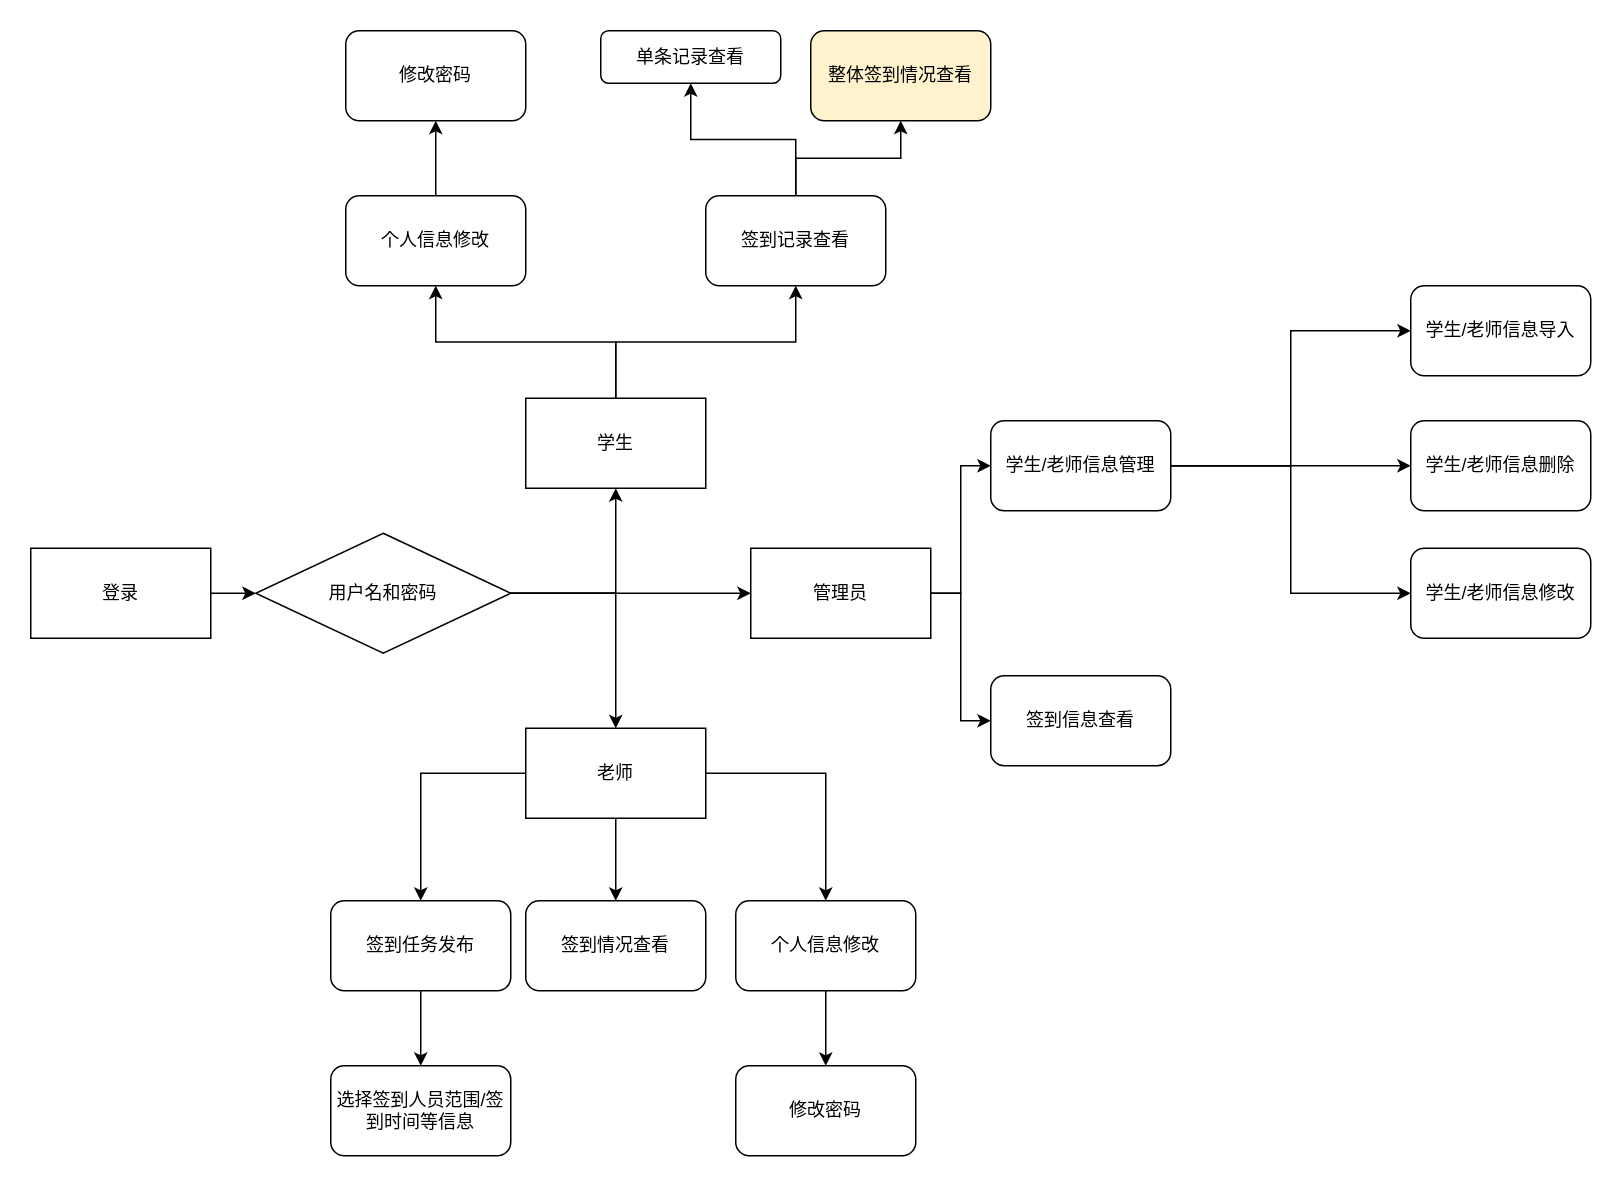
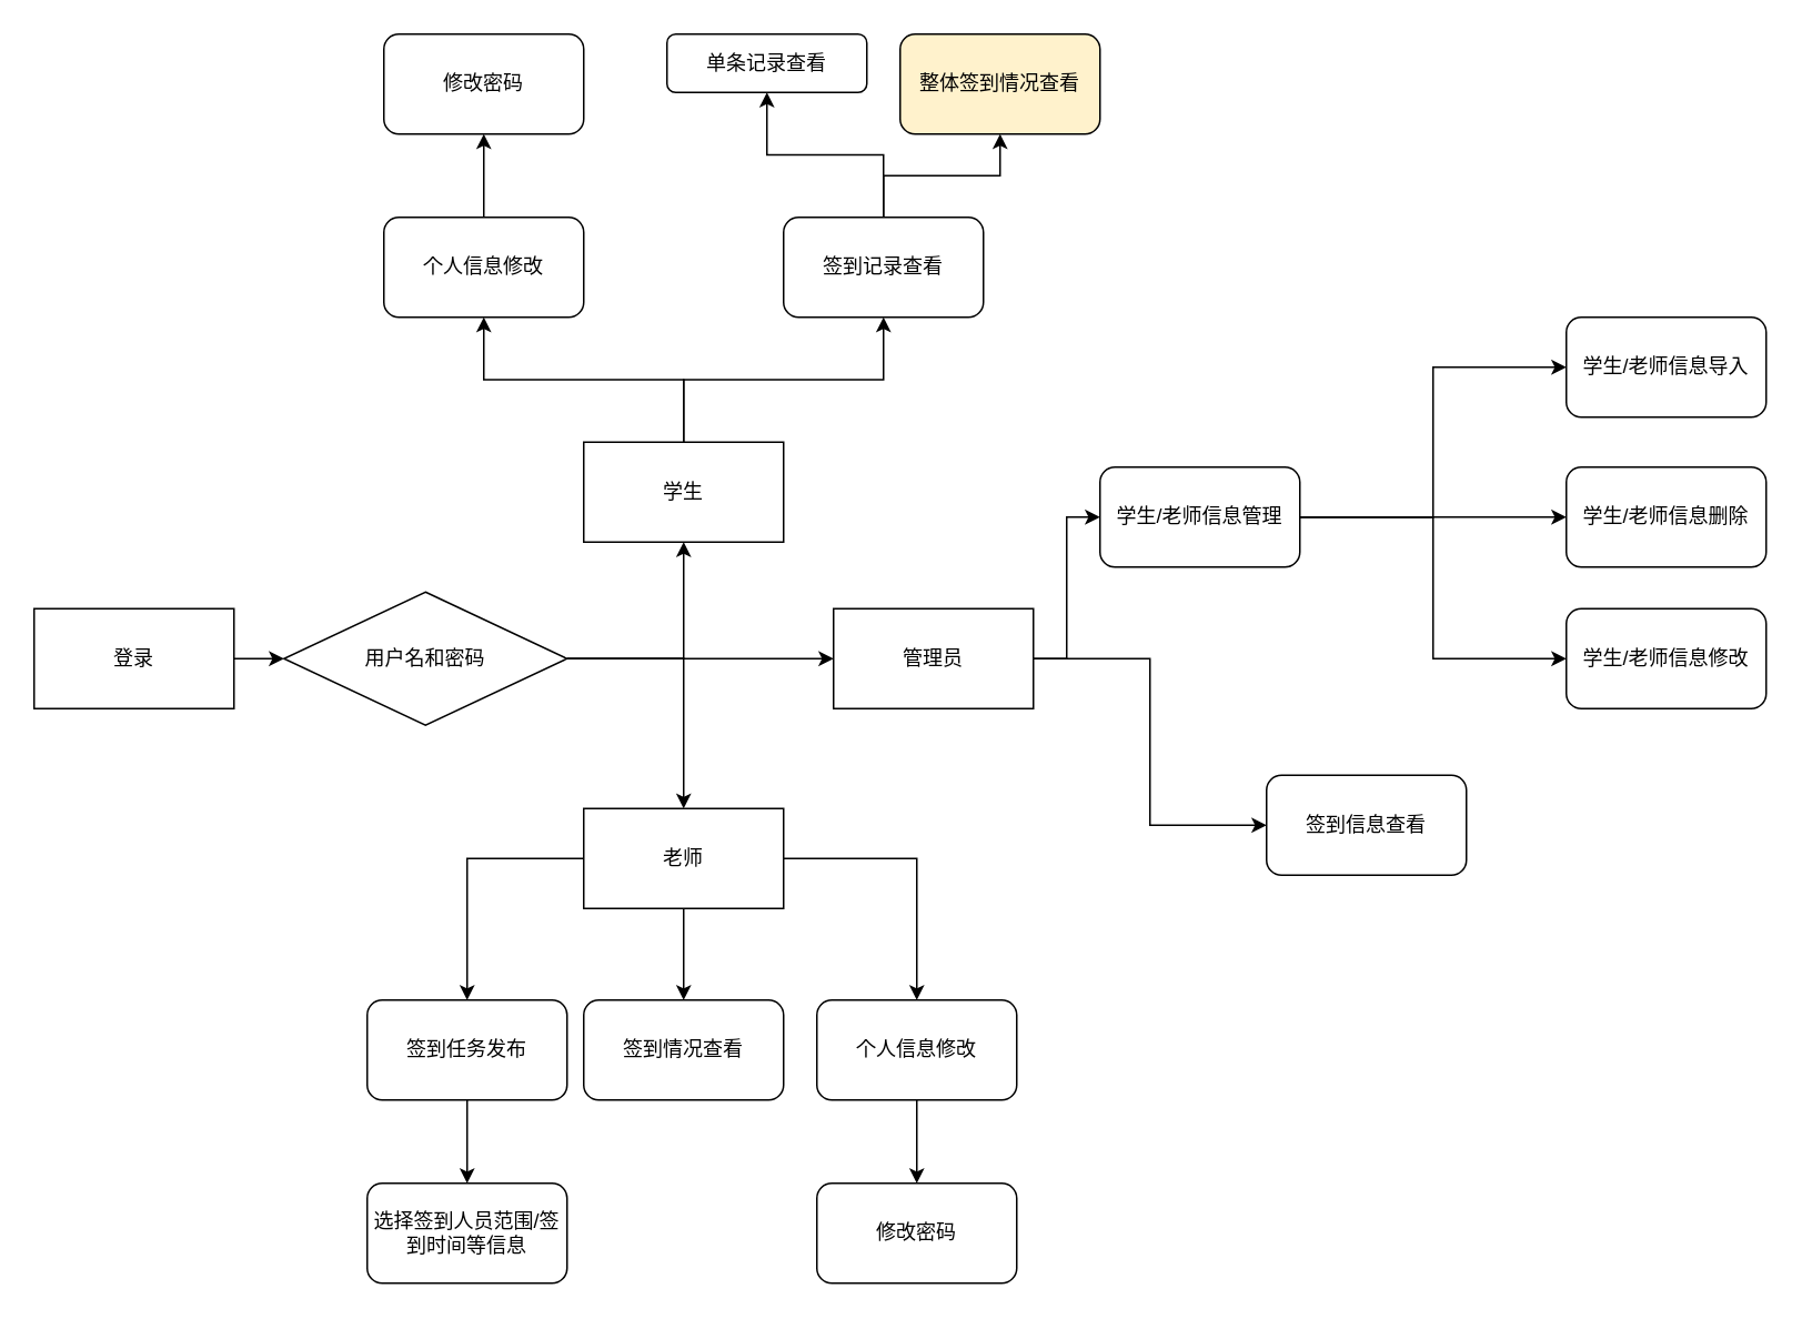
  <mxCell id="0" />
  <mxCell id="1" parent="0" />
  <mxCell id="2" value="" style="edgeStyle=orthogonalEdgeStyle;rounded=0;orthogonalLoop=1;jettySize=auto;html=1;" edge="1" parent="1" source="3" target="7"><mxGeometry relative="1" as="geometry" /></mxCell>
  <mxCell id="3" value="登录" style="rounded=0;whiteSpace=wrap;html=1;" vertex="1" parent="1"><mxGeometry x="20" y="365" width="120" height="60" as="geometry" /></mxCell>
  <mxCell id="4" value="" style="edgeStyle=orthogonalEdgeStyle;rounded=0;orthogonalLoop=1;jettySize=auto;html=1;" edge="1" parent="1" source="7" target="10"><mxGeometry relative="1" as="geometry" /></mxCell>
  <mxCell id="5" value="" style="edgeStyle=orthogonalEdgeStyle;rounded=0;orthogonalLoop=1;jettySize=auto;html=1;" edge="1" parent="1" source="7" target="14"><mxGeometry relative="1" as="geometry" /></mxCell>
  <mxCell id="6" style="edgeStyle=orthogonalEdgeStyle;rounded=0;orthogonalLoop=1;jettySize=auto;html=1;entryX=0;entryY=0.5;entryDx=0;entryDy=0;" edge="1" parent="1" source="7" target="17"><mxGeometry relative="1" as="geometry"><mxPoint x="500" y="395" as="targetPoint" /></mxGeometry></mxCell>
  <mxCell id="7" value="用户名和密码" style="rhombus;whiteSpace=wrap;html=1;rounded=0;" vertex="1" parent="1"><mxGeometry x="170" y="355" width="170" height="80" as="geometry" /></mxCell>
  <mxCell id="8" value="" style="edgeStyle=orthogonalEdgeStyle;rounded=0;orthogonalLoop=1;jettySize=auto;html=1;entryX=0.5;entryY=1;entryDx=0;entryDy=0;" edge="1" parent="1" source="10" target="22"><mxGeometry relative="1" as="geometry"><mxPoint x="300" y="200" as="targetPoint" /></mxGeometry></mxCell>
  <mxCell id="9" style="edgeStyle=orthogonalEdgeStyle;rounded=0;orthogonalLoop=1;jettySize=auto;html=1;entryX=0.5;entryY=1;entryDx=0;entryDy=0;" edge="1" parent="1" source="10" target="20"><mxGeometry relative="1" as="geometry"><mxPoint x="520" y="200" as="targetPoint" /></mxGeometry></mxCell>
  <mxCell id="10" value="学生" style="whiteSpace=wrap;html=1;rounded=0;" vertex="1" parent="1"><mxGeometry x="350" y="265" width="120" height="60" as="geometry" /></mxCell>
  <mxCell id="11" style="edgeStyle=orthogonalEdgeStyle;rounded=0;orthogonalLoop=1;jettySize=auto;html=1;entryX=0.5;entryY=0;entryDx=0;entryDy=0;" edge="1" parent="1" source="14" target="35"><mxGeometry relative="1" as="geometry" /></mxCell>
  <mxCell id="12" style="edgeStyle=orthogonalEdgeStyle;rounded=0;orthogonalLoop=1;jettySize=auto;html=1;entryX=0.5;entryY=0;entryDx=0;entryDy=0;" edge="1" parent="1" source="14" target="36"><mxGeometry relative="1" as="geometry" /></mxCell>
  <mxCell id="13" style="edgeStyle=orthogonalEdgeStyle;rounded=0;orthogonalLoop=1;jettySize=auto;html=1;entryX=0.5;entryY=0;entryDx=0;entryDy=0;" edge="1" parent="1" source="14" target="38"><mxGeometry relative="1" as="geometry" /></mxCell>
  <mxCell id="14" value="老师" style="whiteSpace=wrap;html=1;rounded=0;" vertex="1" parent="1"><mxGeometry x="350" y="485" width="120" height="60" as="geometry" /></mxCell>
  <mxCell id="15" style="edgeStyle=orthogonalEdgeStyle;rounded=0;orthogonalLoop=1;jettySize=auto;html=1;entryX=0;entryY=0.5;entryDx=0;entryDy=0;" edge="1" parent="1" source="17" target="29"><mxGeometry relative="1" as="geometry" /></mxCell>
  <mxCell id="16" style="edgeStyle=orthogonalEdgeStyle;rounded=0;orthogonalLoop=1;jettySize=auto;html=1;entryX=0;entryY=0.5;entryDx=0;entryDy=0;" edge="1" parent="1" source="17" target="33"><mxGeometry relative="1" as="geometry" /></mxCell>
  <mxCell id="17" value="管理员" style="rounded=0;whiteSpace=wrap;html=1;" vertex="1" parent="1"><mxGeometry x="500" y="365" width="120" height="60" as="geometry" /></mxCell>
  <mxCell id="18" value="" style="edgeStyle=orthogonalEdgeStyle;rounded=0;orthogonalLoop=1;jettySize=auto;html=1;" edge="1" parent="1" source="20" target="24"><mxGeometry relative="1" as="geometry" /></mxCell>
  <mxCell id="19" style="edgeStyle=orthogonalEdgeStyle;rounded=0;orthogonalLoop=1;jettySize=auto;html=1;entryX=0.5;entryY=1;entryDx=0;entryDy=0;" edge="1" parent="1" source="20" target="25"><mxGeometry relative="1" as="geometry"><mxPoint x="620" y="40" as="targetPoint" /></mxGeometry></mxCell>
  <mxCell id="20" value="签到记录查看" style="rounded=1;whiteSpace=wrap;html=1;" vertex="1" parent="1"><mxGeometry x="470" y="130" width="120" height="60" as="geometry" /></mxCell>
  <mxCell id="21" value="" style="edgeStyle=orthogonalEdgeStyle;rounded=0;orthogonalLoop=1;jettySize=auto;html=1;" edge="1" parent="1" source="22" target="23"><mxGeometry relative="1" as="geometry" /></mxCell>
  <mxCell id="22" value="个人信息修改" style="rounded=1;whiteSpace=wrap;html=1;" vertex="1" parent="1"><mxGeometry x="230" y="130" width="120" height="60" as="geometry" /></mxCell>
  <mxCell id="23" value="修改密码" style="whiteSpace=wrap;html=1;rounded=1;" vertex="1" parent="1"><mxGeometry x="230" y="20" width="120" height="60" as="geometry" /></mxCell>
  <mxCell id="24" value="单条记录查看" style="whiteSpace=wrap;html=1;rounded=1;" vertex="1" parent="1"><mxGeometry x="400" y="20" width="120" height="35" as="geometry" /></mxCell>
  <mxCell id="25" value="整体签到情况查看" style="rounded=1;whiteSpace=wrap;html=1;fillColor=#fff2cc;" vertex="1" parent="1"><mxGeometry x="540" y="20" width="120" height="60" as="geometry" /></mxCell>
  <mxCell id="26" value="" style="edgeStyle=orthogonalEdgeStyle;rounded=0;orthogonalLoop=1;jettySize=auto;html=1;entryX=0;entryY=0.5;entryDx=0;entryDy=0;" edge="1" parent="1" source="29" target="30"><mxGeometry relative="1" as="geometry" /></mxCell>
  <mxCell id="27" style="edgeStyle=orthogonalEdgeStyle;rounded=0;orthogonalLoop=1;jettySize=auto;html=1;entryX=0;entryY=0.5;entryDx=0;entryDy=0;" edge="1" parent="1" source="29" target="31"><mxGeometry relative="1" as="geometry" /></mxCell>
  <mxCell id="28" style="edgeStyle=orthogonalEdgeStyle;rounded=0;orthogonalLoop=1;jettySize=auto;html=1;" edge="1" parent="1" source="29" target="32"><mxGeometry relative="1" as="geometry" /></mxCell>
  <mxCell id="29" value="学生/老师信息管理" style="rounded=1;whiteSpace=wrap;html=1;" vertex="1" parent="1"><mxGeometry x="660" y="280" width="120" height="60" as="geometry" /></mxCell>
  <mxCell id="30" value="学生/老师信息导入" style="rounded=1;whiteSpace=wrap;html=1;" vertex="1" parent="1"><mxGeometry x="940" y="190" width="120" height="60" as="geometry" /></mxCell>
  <mxCell id="31" value="学生/老师信息修改" style="rounded=1;whiteSpace=wrap;html=1;" vertex="1" parent="1"><mxGeometry x="940" y="365" width="120" height="60" as="geometry" /></mxCell>
  <mxCell id="32" value="学生/老师信息删除" style="rounded=1;whiteSpace=wrap;html=1;" vertex="1" parent="1"><mxGeometry x="940" y="280" width="120" height="60" as="geometry" /></mxCell>
- <mxCell id="33" value="签到信息查看" style="rounded=1;whiteSpace=wrap;html=1;" vertex="1" parent="1"><mxGeometry x="660" y="450" width="120" height="60" as="geometry" /></mxCell>
+ <mxCell id="33" value="签到信息查看" style="rounded=1;whiteSpace=wrap;html=1;" vertex="1" parent="1"><mxGeometry x="760" y="465" width="120" height="60" as="geometry" /></mxCell>
  <mxCell id="34" value="" style="edgeStyle=orthogonalEdgeStyle;rounded=0;orthogonalLoop=1;jettySize=auto;html=1;" edge="1" parent="1" source="35" target="40"><mxGeometry relative="1" as="geometry" /></mxCell>
  <mxCell id="35" value="签到任务发布" style="rounded=1;whiteSpace=wrap;html=1;" vertex="1" parent="1"><mxGeometry x="220" y="600" width="120" height="60" as="geometry" /></mxCell>
  <mxCell id="36" value="签到情况查看" style="rounded=1;whiteSpace=wrap;html=1;" vertex="1" parent="1"><mxGeometry x="350" y="600" width="120" height="60" as="geometry" /></mxCell>
  <mxCell id="37" value="" style="edgeStyle=orthogonalEdgeStyle;rounded=0;orthogonalLoop=1;jettySize=auto;html=1;" edge="1" parent="1" source="38" target="39"><mxGeometry relative="1" as="geometry" /></mxCell>
  <mxCell id="38" value="个人信息修改" style="rounded=1;whiteSpace=wrap;html=1;" vertex="1" parent="1"><mxGeometry x="490" y="600" width="120" height="60" as="geometry" /></mxCell>
  <mxCell id="39" value="修改密码" style="whiteSpace=wrap;html=1;rounded=1;" vertex="1" parent="1"><mxGeometry x="490" y="710" width="120" height="60" as="geometry" /></mxCell>
  <mxCell id="40" value="选择签到人员范围/签到时间等信息" style="whiteSpace=wrap;html=1;rounded=1;" vertex="1" parent="1"><mxGeometry x="220" y="710" width="120" height="60" as="geometry" /></mxCell>
